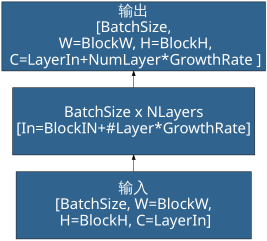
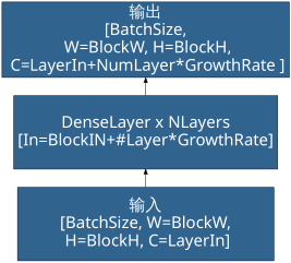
  digraph {
    rankdir=BT
    node [color=Black fillcolor="#30638e" fontcolor=White fontname=SimHei fontsize=32 shape=box style=filled]
    n1 [height=2 label="输入\n[BatchSize, W=BlockW,\n H=BlockH, C=LayerIn]" width=7]
-   n2 [height=2 label="BatchSize x NLayers\n[In=BlockIN+#Layer*GrowthRate]" width=7]
+   n2 [height=2 label="DenseLayer x NLayers\n[In=BlockIN+#Layer*GrowthRate]" width=7]
    n3 [height=2 label="输出\n[BatchSize,\n W=BlockW, H=BlockH,\n C=LayerIn+NumLayer*GrowthRate ]" width=7]
    n1 -> n2
    n2 -> n3
  }
